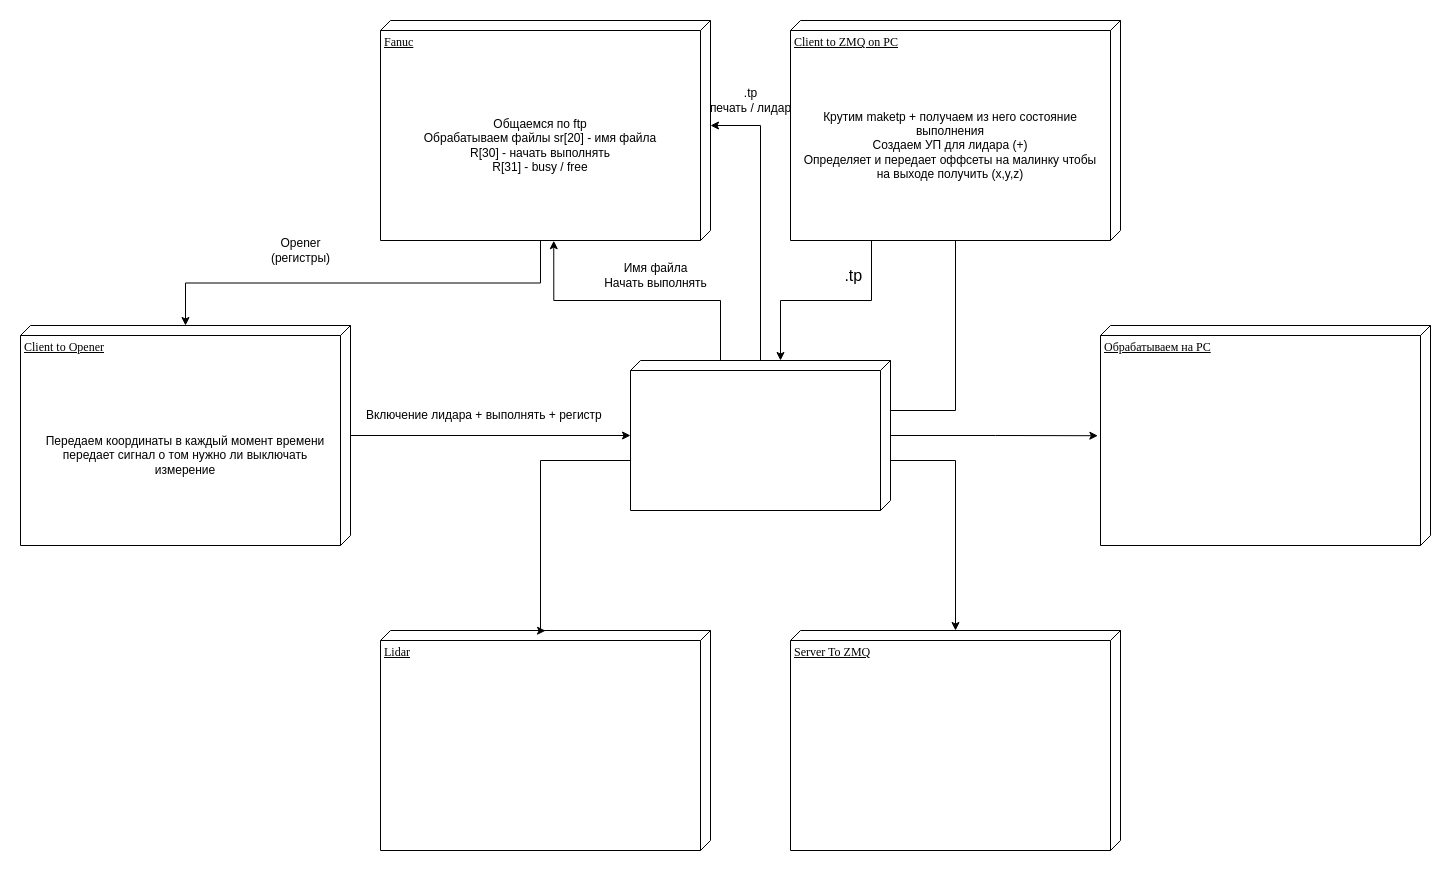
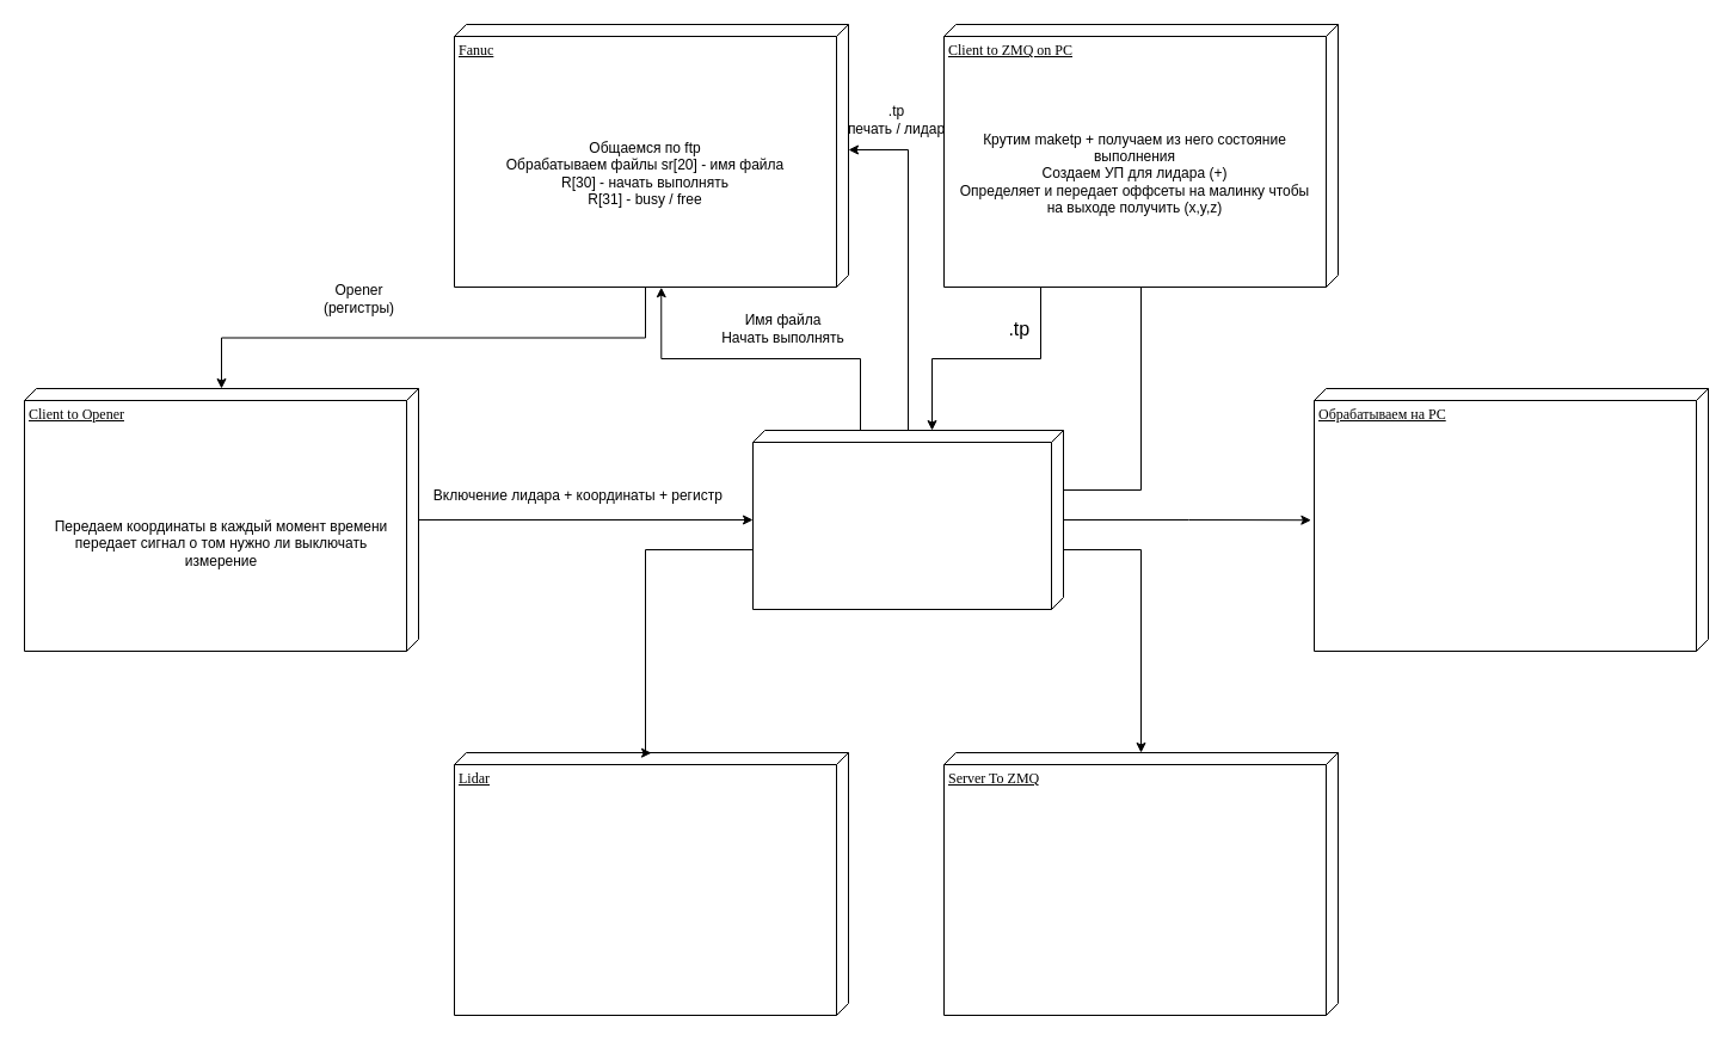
  <mxCell id="0" />
  <mxCell id="1" parent="0" />
  <mxCell id="2" value="Fanuc" style="verticalAlign=top;align=left;spacingTop=8;spacingLeft=2;spacingRight=12;shape=cube;size=10;direction=south;fontStyle=4;html=1;rounded=0;shadow=0;comic=0;labelBackgroundColor=none;strokeWidth=1;fontFamily=Verdana;fontSize=12" parent="1" vertex="1"><mxGeometry x="380" y="20" width="330" height="220" as="geometry" /></mxCell>
  <mxCell id="3" value="Client to ZMQ on PC" style="verticalAlign=top;align=left;spacingTop=8;spacingLeft=2;spacingRight=12;shape=cube;size=10;direction=south;fontStyle=4;html=1;rounded=0;shadow=0;comic=0;labelBackgroundColor=none;strokeWidth=1;fontFamily=Verdana;fontSize=12" parent="1" vertex="1"><mxGeometry x="790" y="20" width="330" height="220" as="geometry" /></mxCell>
  <mxCell id="4" value="" style="verticalAlign=top;align=left;spacingTop=8;spacingLeft=2;spacingRight=12;shape=cube;size=10;direction=south;fontStyle=4;html=1;rounded=0;shadow=0;comic=0;labelBackgroundColor=none;strokeWidth=1;fontFamily=Verdana;fontSize=12" parent="1" vertex="1"><mxGeometry x="630" y="360" width="260" height="150" as="geometry" /></mxCell>
  <mxCell id="5" style="edgeStyle=orthogonalEdgeStyle;rounded=0;html=1;labelBackgroundColor=none;startArrow=none;startFill=0;startSize=8;endArrow=none;endFill=0;endSize=16;fontFamily=Verdana;fontSize=12;" parent="1" source="4" target="3" edge="1"><mxGeometry relative="1" as="geometry"><Array as="points"><mxPoint x="955" y="410" /></Array></mxGeometry></mxCell>
  <mxCell id="6" value="Opener&lt;br&gt;(регистры)" style="text;html=1;align=center;verticalAlign=middle;resizable=0;points=[];autosize=1;strokeColor=none;fillColor=none;rotation=0;" parent="1" vertex="1"><mxGeometry y="230" width="80" height="40" as="geometry" x="260" /></mxCell>
  <mxCell id="7" value="Server To ZMQ" style="verticalAlign=top;align=left;spacingTop=8;spacingLeft=2;spacingRight=12;shape=cube;size=10;direction=south;fontStyle=4;html=1;rounded=0;shadow=0;comic=0;labelBackgroundColor=none;strokeWidth=1;fontFamily=Verdana;fontSize=12" parent="1" vertex="1"><mxGeometry x="790" y="630" width="330" height="220" as="geometry" /></mxCell>
  <mxCell id="8" style="edgeStyle=orthogonalEdgeStyle;rounded=0;orthogonalLoop=1;jettySize=auto;html=1;entryX=0;entryY=0.5;entryDx=0;entryDy=0;entryPerimeter=0;" parent="1" source="4" target="7" edge="1"><mxGeometry relative="1" as="geometry"><mxPoint x="950" y="620" as="targetPoint" /><Array as="points"><mxPoint x="955" y="460" /></Array></mxGeometry></mxCell>
  <mxCell id="9" value="Lidar" style="verticalAlign=top;align=left;spacingTop=8;spacingLeft=2;spacingRight=12;shape=cube;size=10;direction=south;fontStyle=4;html=1;rounded=0;shadow=0;comic=0;labelBackgroundColor=none;strokeWidth=1;fontFamily=Verdana;fontSize=12" parent="1" vertex="1"><mxGeometry x="380" y="630" width="330" height="220" as="geometry" /></mxCell>
  <mxCell id="10" style="edgeStyle=orthogonalEdgeStyle;rounded=0;orthogonalLoop=1;jettySize=auto;html=1;entryX=0.001;entryY=0.5;entryDx=0;entryDy=0;entryPerimeter=0;" parent="1" source="4" target="9" edge="1"><mxGeometry relative="1" as="geometry"><Array as="points"><mxPoint x="540" y="460" /><mxPoint x="540" y="630" /></Array></mxGeometry></mxCell>
  <mxCell id="11" value="Общаемся по ftp&lt;br&gt;Обрабатываем файлы sr[20] - имя файла&lt;br&gt;R[30] - начать выполнять&lt;br&gt;R[31] - busy / free" style="text;html=1;strokeColor=none;fillColor=none;align=center;verticalAlign=middle;whiteSpace=wrap;rounded=0;" parent="1" vertex="1"><mxGeometry x="390" y="60" width="300" height="170" as="geometry" /></mxCell>
  <mxCell id="12" style="edgeStyle=orthogonalEdgeStyle;rounded=0;orthogonalLoop=1;jettySize=auto;html=1;" parent="1" edge="1"><mxGeometry relative="1" as="geometry"><mxPoint x="780" y="360" as="targetPoint" /><mxPoint x="871" y="240" as="sourcePoint" /><Array as="points"><mxPoint x="871" y="300" /><mxPoint x="780" y="300" /></Array></mxGeometry></mxCell>
  <mxCell id="13" value="Крутим maketp + получаем из него состояние выполнения&lt;br&gt;Создаем УП для лидара (+)&lt;br&gt;Определяет и передает оффсеты на малинку чтобы на выходе получить (x,y,z)" style="text;html=1;strokeColor=none;fillColor=none;align=center;verticalAlign=middle;whiteSpace=wrap;rounded=0;" parent="1" vertex="1"><mxGeometry x="800" y="60" width="300" height="170" as="geometry" /></mxCell>
  <mxCell id="14" value="Обрабатываем на PC" style="verticalAlign=top;align=left;spacingTop=8;spacingLeft=2;spacingRight=12;shape=cube;size=10;direction=south;fontStyle=4;html=1;rounded=0;shadow=0;comic=0;labelBackgroundColor=none;strokeWidth=1;fontFamily=Verdana;fontSize=12" parent="1" vertex="1"><mxGeometry x="1100" y="325" width="330" height="220" as="geometry" /></mxCell>
  <mxCell id="15" style="edgeStyle=orthogonalEdgeStyle;rounded=0;orthogonalLoop=1;jettySize=auto;html=1;entryX=0.501;entryY=1.008;entryDx=0;entryDy=0;entryPerimeter=0;" parent="1" source="4" target="14" edge="1"><mxGeometry relative="1" as="geometry" /></mxCell>
  <mxCell id="16" style="edgeStyle=orthogonalEdgeStyle;rounded=0;orthogonalLoop=1;jettySize=auto;html=1;" parent="1" source="17" target="4" edge="1"><mxGeometry relative="1" as="geometry" /></mxCell>
  <mxCell id="17" value="Client to Opener&lt;br&gt;" style="verticalAlign=top;align=left;spacingTop=8;spacingLeft=2;spacingRight=12;shape=cube;size=10;direction=south;fontStyle=4;html=1;rounded=0;shadow=0;comic=0;labelBackgroundColor=none;strokeWidth=1;fontFamily=Verdana;fontSize=12" parent="1" vertex="1"><mxGeometry x="20" y="325" width="330" height="220" as="geometry" /></mxCell>
  <mxCell id="18" value="Передаем координаты в каждый момент времени&lt;br&gt;передает сигнал о том нужно ли выключать измерение" style="text;html=1;strokeColor=none;fillColor=none;align=center;verticalAlign=middle;whiteSpace=wrap;rounded=0;" parent="1" vertex="1"><mxGeometry x="30" y="370" width="310" height="170" as="geometry" /></mxCell>
  <mxCell id="19" style="edgeStyle=orthogonalEdgeStyle;rounded=0;orthogonalLoop=1;jettySize=auto;html=1;entryX=1.001;entryY=0.475;entryDx=0;entryDy=0;entryPerimeter=0;" parent="1" source="4" target="2" edge="1"><mxGeometry relative="1" as="geometry"><Array as="points"><mxPoint x="720" y="300" /><mxPoint x="553" y="300" /></Array></mxGeometry></mxCell>
  <mxCell id="20" value="Имя файла&lt;br&gt;Начать выполнять" style="text;html=1;align=center;verticalAlign=middle;resizable=0;points=[];autosize=1;strokeColor=none;fillColor=none;" parent="1" vertex="1"><mxGeometry x="590" y="255" width="130" height="40" as="geometry" /></mxCell>
  <mxCell id="21" value="&lt;font style=&quot;font-size: 16px;&quot;&gt;.tp&amp;nbsp;&lt;/font&gt;" style="text;html=1;align=center;verticalAlign=middle;resizable=0;points=[];autosize=1;strokeColor=none;fillColor=none;" parent="1" vertex="1"><mxGeometry x="830" y="260" width="50" height="30" as="geometry" /></mxCell>
  <mxCell id="22" style="edgeStyle=orthogonalEdgeStyle;rounded=0;orthogonalLoop=1;jettySize=auto;html=1;entryX=0;entryY=0;entryDx=105;entryDy=0;entryPerimeter=0;" parent="1" source="4" target="2" edge="1"><mxGeometry relative="1" as="geometry" /></mxCell>
  <mxCell id="23" value=".tp&lt;br&gt;печать / лидар" style="text;html=1;align=center;verticalAlign=middle;resizable=0;points=[];autosize=1;strokeColor=none;fillColor=none;" parent="1" vertex="1"><mxGeometry x="700" y="80" width="100" height="40" as="geometry" /></mxCell>
  <mxCell id="24" style="edgeStyle=orthogonalEdgeStyle;rounded=0;orthogonalLoop=1;jettySize=auto;html=1;exitX=0;exitY=0;exitDx=220;exitDy=170;exitPerimeter=0;" parent="1" source="2" target="17" edge="1"><mxGeometry relative="1" as="geometry" /></mxCell>
- <mxCell id="25" value="Включение лидара + выполнять + регистр&amp;nbsp;" style="text;html=1;align=center;verticalAlign=middle;resizable=0;points=[];autosize=1;strokeColor=none;fillColor=none;" parent="1" vertex="1"><mxGeometry x="350" y="400" width="270" height="30" as="geometry" /></mxCell>
+ <mxCell id="25" value="Включение лидара + координаты + регистр&amp;nbsp;" style="text;html=1;align=center;verticalAlign=middle;resizable=0;points=[];autosize=1;strokeColor=none;fillColor=none;" parent="1" vertex="1"><mxGeometry x="350" y="400" width="270" height="30" as="geometry" /></mxCell>
